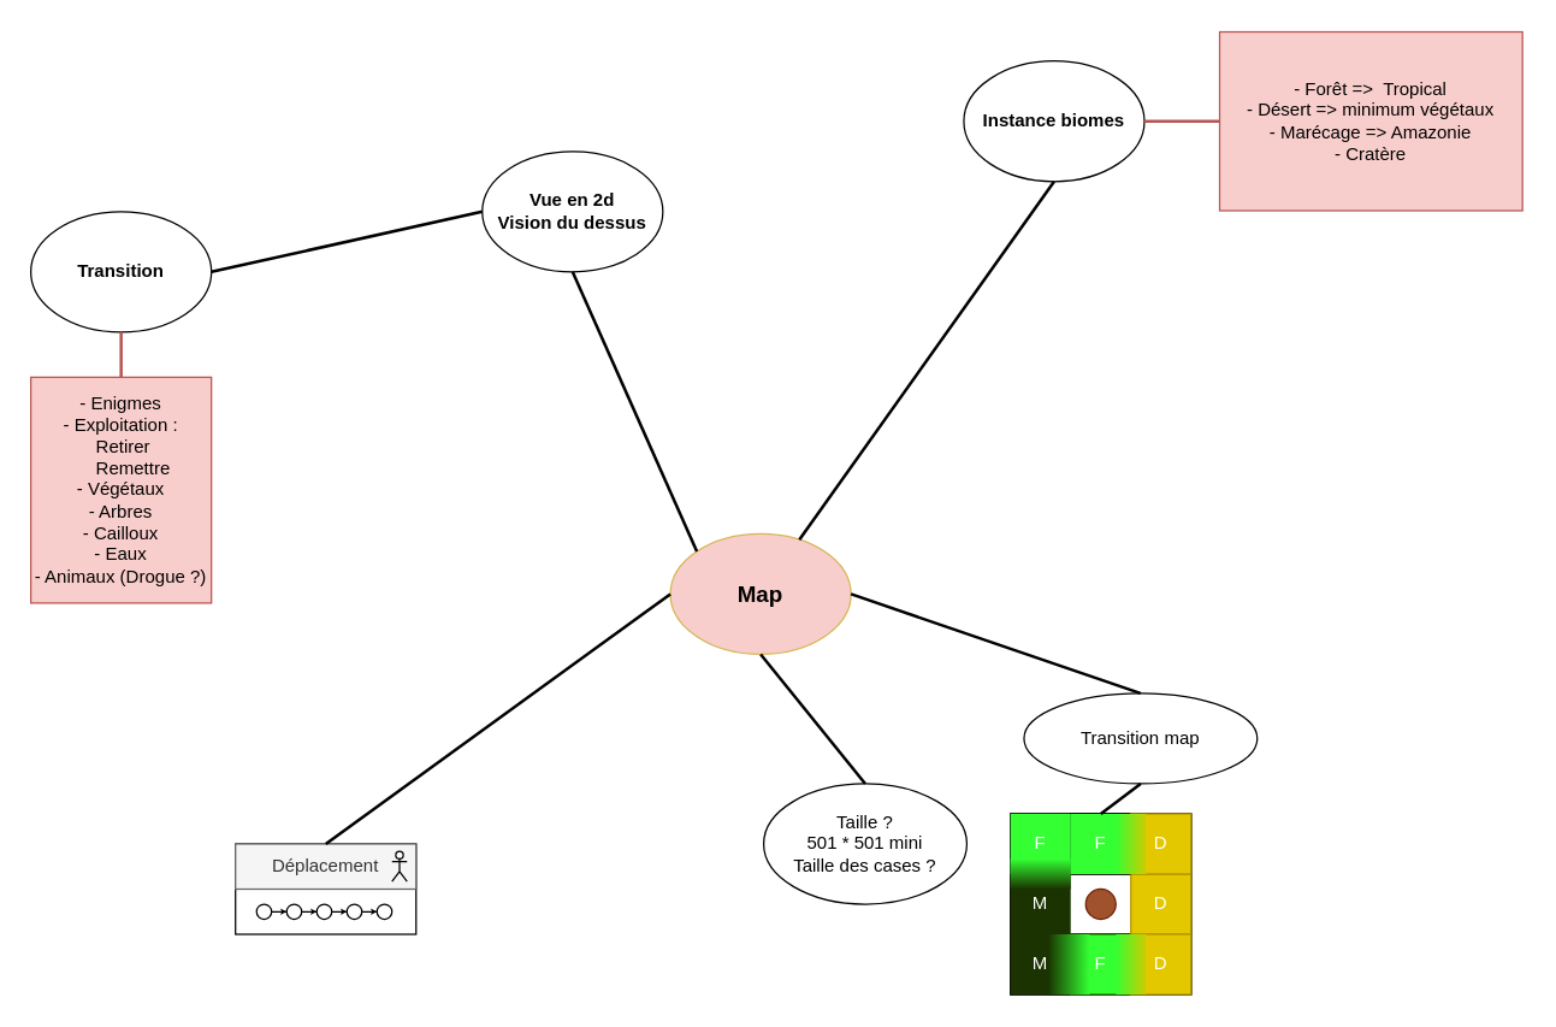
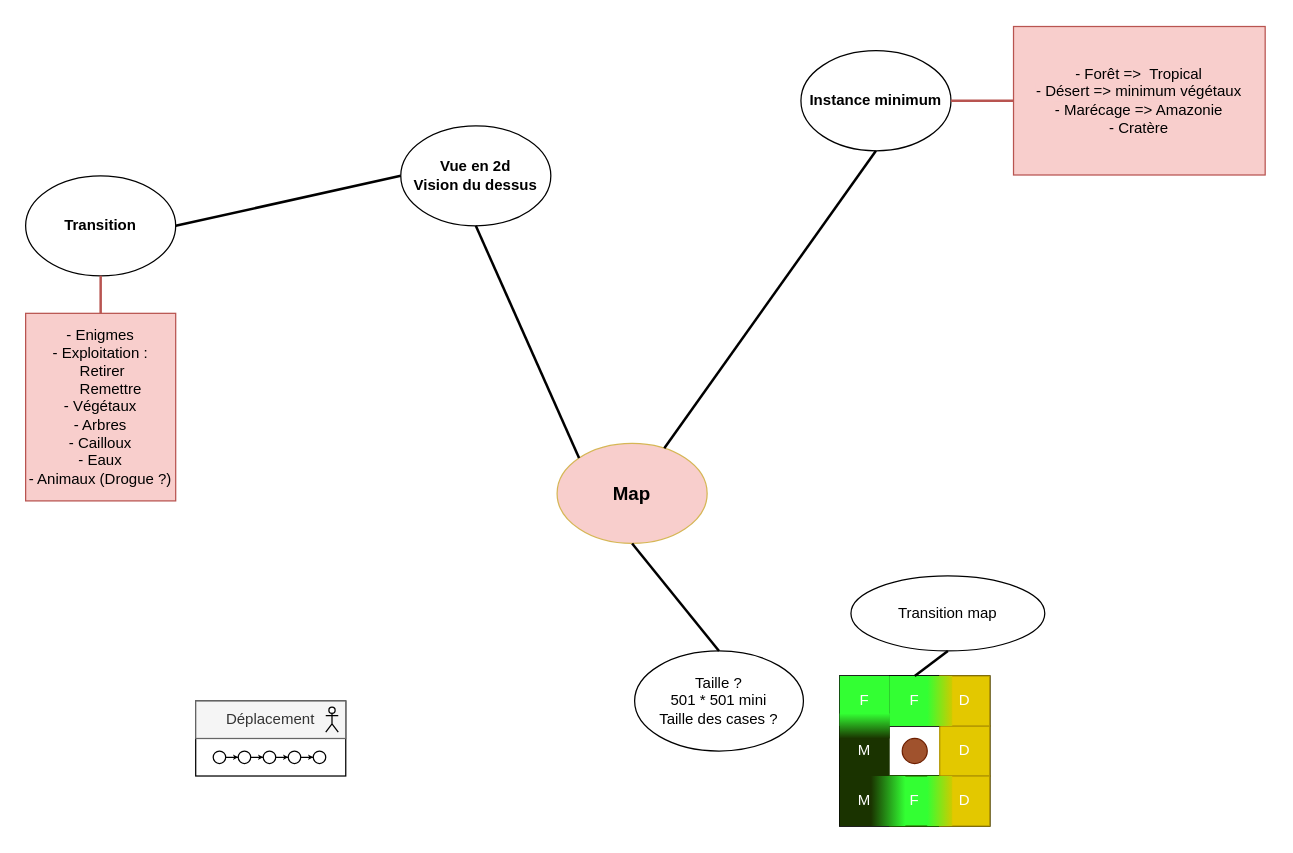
  <mxCell id="0" />
  <mxCell id="1" parent="0" />
  <mxCell id="2" value="&lt;font style=&quot;font-size: 15px&quot;&gt;&lt;b&gt;Map&lt;/b&gt;&lt;/font&gt;" style="ellipse;whiteSpace=wrap;html=1;fillColor=#f8cecc;strokeColor=#d6b656;" vertex="1" parent="1"><mxGeometry x="445" y="354" width="120" height="80" as="geometry" /></mxCell>
  <mxCell id="3" value="&lt;b&gt;Vue en 2d&lt;br&gt;Vision du dessus&lt;/b&gt;" style="ellipse;whiteSpace=wrap;html=1;" vertex="1" parent="1"><mxGeometry x="320" y="100" width="120" height="80" as="geometry" /></mxCell>
  <mxCell id="4" value="" style="endArrow=none;html=1;entryX=0.5;entryY=1;entryDx=0;entryDy=0;strokeWidth=2;exitX=0;exitY=0;exitDx=0;exitDy=0;" edge="1" parent="1" source="2" target="3"><mxGeometry width="50" height="50" relative="1" as="geometry"><mxPoint x="500" y="354" as="sourcePoint" /><mxPoint x="510" y="300" as="targetPoint" /></mxGeometry></mxCell>
  <mxCell id="5" value="&lt;b&gt;Transition&lt;/b&gt;" style="ellipse;whiteSpace=wrap;html=1;" vertex="1" parent="1"><mxGeometry x="20" y="140" width="120" height="80" as="geometry" /></mxCell>
  <mxCell id="6" value="- Enigmes&lt;br&gt;- Exploitation :&lt;br&gt;&amp;nbsp;Retirer&lt;br&gt;&amp;nbsp; &amp;nbsp; &amp;nbsp;Remettre&lt;br&gt;- Végétaux&lt;br&gt;- Arbres&lt;br&gt;- Cailloux&lt;br&gt;- Eaux&lt;br&gt;- Animaux (Drogue ?)" style="rounded=0;whiteSpace=wrap;html=1;fillColor=#f8cecc;strokeColor=#b85450;" vertex="1" parent="1"><mxGeometry x="20" y="250" width="120" height="150" as="geometry" /></mxCell>
  <mxCell id="7" value="" style="endArrow=none;html=1;entryX=0.5;entryY=1;entryDx=0;entryDy=0;fillColor=#f8cecc;strokeColor=#b85450;strokeWidth=2;" edge="1" parent="1" source="6" target="5"><mxGeometry width="50" height="50" relative="1" as="geometry"><mxPoint x="280" y="290" as="sourcePoint" /><mxPoint x="330" y="240" as="targetPoint" /></mxGeometry></mxCell>
  <mxCell id="8" value="Taille ?&lt;br&gt;501 * 501 mini&lt;br&gt;Taille des cases ?" style="ellipse;whiteSpace=wrap;html=1;" vertex="1" parent="1"><mxGeometry x="507" y="520" width="135" height="80" as="geometry" /></mxCell>
  <mxCell id="9" value="" style="endArrow=none;html=1;strokeWidth=2;entryX=0.5;entryY=1;entryDx=0;entryDy=0;exitX=0.5;exitY=0;exitDx=0;exitDy=0;" edge="1" parent="1" source="8" target="2"><mxGeometry width="50" height="50" relative="1" as="geometry"><mxPoint x="280" y="580" as="sourcePoint" /><mxPoint x="330" y="530" as="targetPoint" /></mxGeometry></mxCell>
  <mxCell id="10" value="" style="rounded=0;whiteSpace=wrap;html=1;" vertex="1" parent="1"><mxGeometry x="156" y="560" width="120" height="60" as="geometry" /></mxCell>
  <mxCell id="11" value="Déplacement" style="rounded=0;whiteSpace=wrap;html=1;fillColor=#f5f5f5;strokeColor=#666666;fontColor=#333333;" vertex="1" parent="1"><mxGeometry x="156" y="560" width="120" height="30" as="geometry" /></mxCell>
  <mxCell id="12" style="edgeStyle=orthogonalEdgeStyle;rounded=0;jumpSize=3;orthogonalLoop=1;jettySize=auto;html=1;entryX=0;entryY=0.5;entryDx=0;entryDy=0;startSize=1;endSize=1;strokeWidth=1;" edge="1" parent="1" source="13" target="15"><mxGeometry relative="1" as="geometry" /></mxCell>
  <mxCell id="13" value="" style="ellipse;whiteSpace=wrap;html=1;aspect=fixed;" vertex="1" parent="1"><mxGeometry x="170" y="600" width="10" height="10" as="geometry" /></mxCell>
  <mxCell id="14" style="edgeStyle=orthogonalEdgeStyle;rounded=0;jumpSize=3;orthogonalLoop=1;jettySize=auto;html=1;entryX=0;entryY=0.5;entryDx=0;entryDy=0;startSize=1;endSize=1;strokeWidth=1;" edge="1" parent="1" source="15" target="17"><mxGeometry relative="1" as="geometry" /></mxCell>
  <mxCell id="15" value="" style="ellipse;whiteSpace=wrap;html=1;aspect=fixed;" vertex="1" parent="1"><mxGeometry x="190" y="600" width="10" height="10" as="geometry" /></mxCell>
  <mxCell id="16" style="edgeStyle=orthogonalEdgeStyle;rounded=0;jumpSize=3;orthogonalLoop=1;jettySize=auto;html=1;entryX=0;entryY=0.5;entryDx=0;entryDy=0;startSize=1;endSize=1;strokeWidth=1;" edge="1" parent="1" source="17" target="19"><mxGeometry relative="1" as="geometry" /></mxCell>
  <mxCell id="17" value="" style="ellipse;whiteSpace=wrap;html=1;aspect=fixed;" vertex="1" parent="1"><mxGeometry x="210" y="600" width="10" height="10" as="geometry" /></mxCell>
  <mxCell id="18" style="edgeStyle=orthogonalEdgeStyle;rounded=0;jumpSize=3;orthogonalLoop=1;jettySize=auto;html=1;entryX=0;entryY=0.5;entryDx=0;entryDy=0;startSize=1;endSize=1;strokeWidth=1;" edge="1" parent="1" source="19" target="20"><mxGeometry relative="1" as="geometry" /></mxCell>
  <mxCell id="19" value="" style="ellipse;whiteSpace=wrap;html=1;aspect=fixed;" vertex="1" parent="1"><mxGeometry x="230" y="600" width="10" height="10" as="geometry" /></mxCell>
  <mxCell id="20" value="" style="ellipse;whiteSpace=wrap;html=1;aspect=fixed;" vertex="1" parent="1"><mxGeometry x="250" y="600" width="10" height="10" as="geometry" /></mxCell>
- <mxCell id="21" value="" style="endArrow=none;html=1;strokeWidth=2;entryX=0;entryY=0.5;entryDx=0;entryDy=0;exitX=0.5;exitY=0;exitDx=0;exitDy=0;" edge="1" parent="1" source="11" target="2"><mxGeometry width="50" height="50" relative="1" as="geometry"><mxPoint x="280" y="480" as="sourcePoint" /><mxPoint x="330" y="430" as="targetPoint" /></mxGeometry></mxCell>
  <mxCell id="22" value="" style="endArrow=none;html=1;strokeWidth=2;entryX=1;entryY=0.5;entryDx=0;entryDy=0;exitX=0;exitY=0.5;exitDx=0;exitDy=0;" edge="1" parent="1" source="3" target="5"><mxGeometry width="50" height="50" relative="1" as="geometry"><mxPoint x="490" y="180" as="sourcePoint" /><mxPoint x="540" y="130" as="targetPoint" /></mxGeometry></mxCell>
  <mxCell id="23" value="Transition map" style="ellipse;whiteSpace=wrap;html=1;" vertex="1" parent="1"><mxGeometry x="680" y="460" width="155" height="60" as="geometry" /></mxCell>
  <mxCell id="24" value="" style="rounded=0;whiteSpace=wrap;html=1;" vertex="1" parent="1"><mxGeometry x="671" y="540" width="120" height="120" as="geometry" /></mxCell>
  <mxCell id="25" value="" style="rounded=0;whiteSpace=wrap;html=1;" vertex="1" parent="1"><mxGeometry x="671" y="540" width="120" height="40" as="geometry" /></mxCell>
  <mxCell id="26" value="" style="rounded=0;whiteSpace=wrap;html=1;" vertex="1" parent="1"><mxGeometry x="671" y="580" width="120" height="40" as="geometry" /></mxCell>
  <mxCell id="27" value="" style="rounded=0;whiteSpace=wrap;html=1;" vertex="1" parent="1"><mxGeometry x="671" y="620" width="120" height="40" as="geometry" /></mxCell>
  <mxCell id="28" value="F" style="rounded=0;whiteSpace=wrap;html=1;rotation=0;fillColor=none;" vertex="1" parent="1"><mxGeometry x="711" y="620" width="40" height="40" as="geometry" /></mxCell>
  <mxCell id="29" value="D" style="rounded=0;whiteSpace=wrap;html=1;rotation=0;fillColor=#e3c800;strokeColor=#B09500;fontColor=#ffffff;" vertex="1" parent="1"><mxGeometry x="751" y="580" width="40" height="40" as="geometry" /></mxCell>
  <mxCell id="30" value="" style="ellipse;whiteSpace=wrap;html=1;aspect=fixed;fillColor=#a0522d;strokeColor=#6D1F00;fontColor=#ffffff;" vertex="1" parent="1"><mxGeometry x="721" y="590" width="20" height="20" as="geometry" /></mxCell>
  <mxCell id="31" value="F" style="rounded=0;whiteSpace=wrap;html=1;fillColor=none;" vertex="1" parent="1"><mxGeometry x="711" y="540" width="40" height="40" as="geometry" /></mxCell>
  <mxCell id="32" value="M" style="rounded=0;whiteSpace=wrap;html=1;rotation=0;fontColor=#ffffff;strokeColor=none;fillColor=#1A3300;" vertex="1" parent="1"><mxGeometry x="671" y="580" width="40" height="40" as="geometry" /></mxCell>
  <mxCell id="33" value="M" style="rounded=0;whiteSpace=wrap;html=1;rotation=0;fontColor=#ffffff;strokeColor=none;fillColor=#1A3300;" vertex="1" parent="1"><mxGeometry x="671" y="620" width="40" height="40" as="geometry" /></mxCell>
  <mxCell id="34" value="F" style="rounded=0;whiteSpace=wrap;html=1;rotation=0;fontColor=#ffffff;fillColor=#33FF33;strokeColor=none;" vertex="1" parent="1"><mxGeometry x="671" y="540" width="40" height="40" as="geometry" /></mxCell>
  <mxCell id="35" value="F" style="rounded=0;whiteSpace=wrap;html=1;rotation=0;fontColor=#ffffff;fillColor=#33FF33;strokeColor=none;" vertex="1" parent="1"><mxGeometry x="711" y="540" width="40" height="40" as="geometry" /></mxCell>
  <mxCell id="36" value="F" style="rounded=0;whiteSpace=wrap;html=1;rotation=0;strokeColor=#2D7600;fontColor=#ffffff;fillColor=#33FF33;" vertex="1" parent="1"><mxGeometry x="711" y="620" width="40" height="40" as="geometry" /></mxCell>
  <mxCell id="37" value="D" style="rounded=0;whiteSpace=wrap;html=1;rotation=0;fillColor=#e3c800;strokeColor=#B09500;fontColor=#ffffff;" vertex="1" parent="1"><mxGeometry x="751" y="540" width="40" height="40" as="geometry" /></mxCell>
  <mxCell id="38" value="D" style="rounded=0;whiteSpace=wrap;html=1;rotation=0;fillColor=#e3c800;strokeColor=#B09500;fontColor=#ffffff;" vertex="1" parent="1"><mxGeometry x="751" y="620" width="40" height="40" as="geometry" /></mxCell>
  <mxCell id="39" value="" style="rounded=0;whiteSpace=wrap;html=1;fillColor=#33FF33;rotation=90;strokeColor=none;gradientColor=#1A3300;" vertex="1" parent="1"><mxGeometry x="689.75" y="626.25" width="40" height="27.5" as="geometry" /></mxCell>
  <mxCell id="40" value="" style="rounded=0;whiteSpace=wrap;html=1;fillColor=#33FF33;rotation=0;strokeColor=none;gradientColor=#1A3300;" vertex="1" parent="1"><mxGeometry x="671" y="570" width="40" height="20" as="geometry" /></mxCell>
  <mxCell id="41" value="" style="rounded=0;whiteSpace=wrap;html=1;fillColor=#33FF33;rotation=-90;strokeColor=none;gradientColor=#CCCC00;" vertex="1" parent="1"><mxGeometry x="731" y="550" width="40" height="20" as="geometry" /></mxCell>
  <mxCell id="42" value="" style="rounded=0;whiteSpace=wrap;html=1;fillColor=#33FF33;rotation=-90;strokeColor=none;gradientColor=#CCCC00;" vertex="1" parent="1"><mxGeometry x="731" y="630" width="40" height="20" as="geometry" /></mxCell>
- <mxCell id="43" value="" style="endArrow=none;html=1;strokeWidth=2;entryX=1;entryY=0.5;entryDx=0;entryDy=0;exitX=0.5;exitY=0;exitDx=0;exitDy=0;" edge="1" parent="1" source="23" target="2"><mxGeometry width="50" height="50" relative="1" as="geometry"><mxPoint x="630" y="580" as="sourcePoint" /><mxPoint x="680" y="530" as="targetPoint" /></mxGeometry></mxCell>
  <mxCell id="44" value="" style="endArrow=none;html=1;strokeWidth=2;entryX=0.5;entryY=1;entryDx=0;entryDy=0;exitX=0.5;exitY=0;exitDx=0;exitDy=0;" edge="1" parent="1" source="31" target="23"><mxGeometry width="50" height="50" relative="1" as="geometry"><mxPoint x="630" y="580" as="sourcePoint" /><mxPoint x="680" y="530" as="targetPoint" /></mxGeometry></mxCell>
- <mxCell id="45" value="&lt;b&gt;Instance biomes&lt;/b&gt;" style="ellipse;whiteSpace=wrap;html=1;" vertex="1" parent="1"><mxGeometry x="640" y="40" width="120" height="80" as="geometry" /></mxCell>
+ <mxCell id="45" value="&lt;b&gt;Instance minimum&lt;/b&gt;" style="ellipse;whiteSpace=wrap;html=1;" vertex="1" parent="1"><mxGeometry x="640" y="40" width="120" height="80" as="geometry" /></mxCell>
  <mxCell id="46" value="&lt;br&gt;" style="shape=umlActor;verticalLabelPosition=bottom;verticalAlign=top;html=1;outlineConnect=0;fillColor=#ffffff;gradientColor=none;" vertex="1" parent="1"><mxGeometry x="260" y="565" width="10" height="20" as="geometry" /></mxCell>
  <mxCell id="47" value="&lt;span style=&quot;background-color: rgb(248 , 206 , 204)&quot;&gt;- Forêt =&amp;gt;&amp;nbsp; Tropical&lt;br&gt;- Désert =&amp;gt; minimum végétaux&lt;br&gt;- Marécage =&amp;gt; Amazonie&lt;br&gt;- Cratère&lt;/span&gt;" style="rounded=0;whiteSpace=wrap;html=1;fillColor=#f8cecc;rotation=0;strokeColor=#b85450;" vertex="1" parent="1"><mxGeometry x="810" y="20.63" width="201.25" height="118.75" as="geometry" /></mxCell>
  <mxCell id="48" value="" style="endArrow=none;html=1;strokeWidth=2;entryX=0;entryY=0.5;entryDx=0;entryDy=0;fillColor=#f8cecc;strokeColor=#b85450;" edge="1" parent="1" source="45" target="47"><mxGeometry width="50" height="50" relative="1" as="geometry"><mxPoint x="630" y="220" as="sourcePoint" /><mxPoint x="680" y="170" as="targetPoint" /></mxGeometry></mxCell>
  <mxCell id="49" value="" style="endArrow=none;html=1;strokeWidth=2;entryX=0.5;entryY=1;entryDx=0;entryDy=0;" edge="1" parent="1" source="2" target="45"><mxGeometry width="50" height="50" relative="1" as="geometry"><mxPoint x="630" y="220" as="sourcePoint" /><mxPoint x="680" y="170" as="targetPoint" /></mxGeometry></mxCell>
